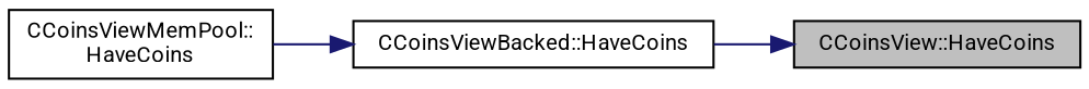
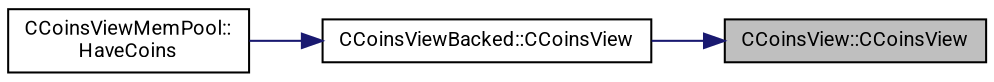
  digraph {
    fontname=Roboto
    rankdir=RL
    node [color=black fillcolor=white fontname=Roboto fontsize=10 shape=record style=filled]
    edge [color=midnightblue dir=back fontname=Roboto fontsize=10 labelfontname=Helvetica labelfontsize=10 style=solid]
-   n1 [fillcolor=grey75 fontcolor=black height=0.2 label="CCoinsView::HaveCoins" width=0.4]
-   n2 [height=0.2 label="CCoinsViewBacked::HaveCoins" width=0.4]
+   n1 [fillcolor=grey75 fontcolor=black height=0.2 label="CCoinsView::CCoinsView" width=0.4]
+   n2 [height=0.2 label="CCoinsViewBacked::CCoinsView" width=0.4]
    n3 [height=0.2 label="CCoinsViewMemPool::\lHaveCoins" width=0.4]
    n1 -> n2
    n2 -> n3
  }
